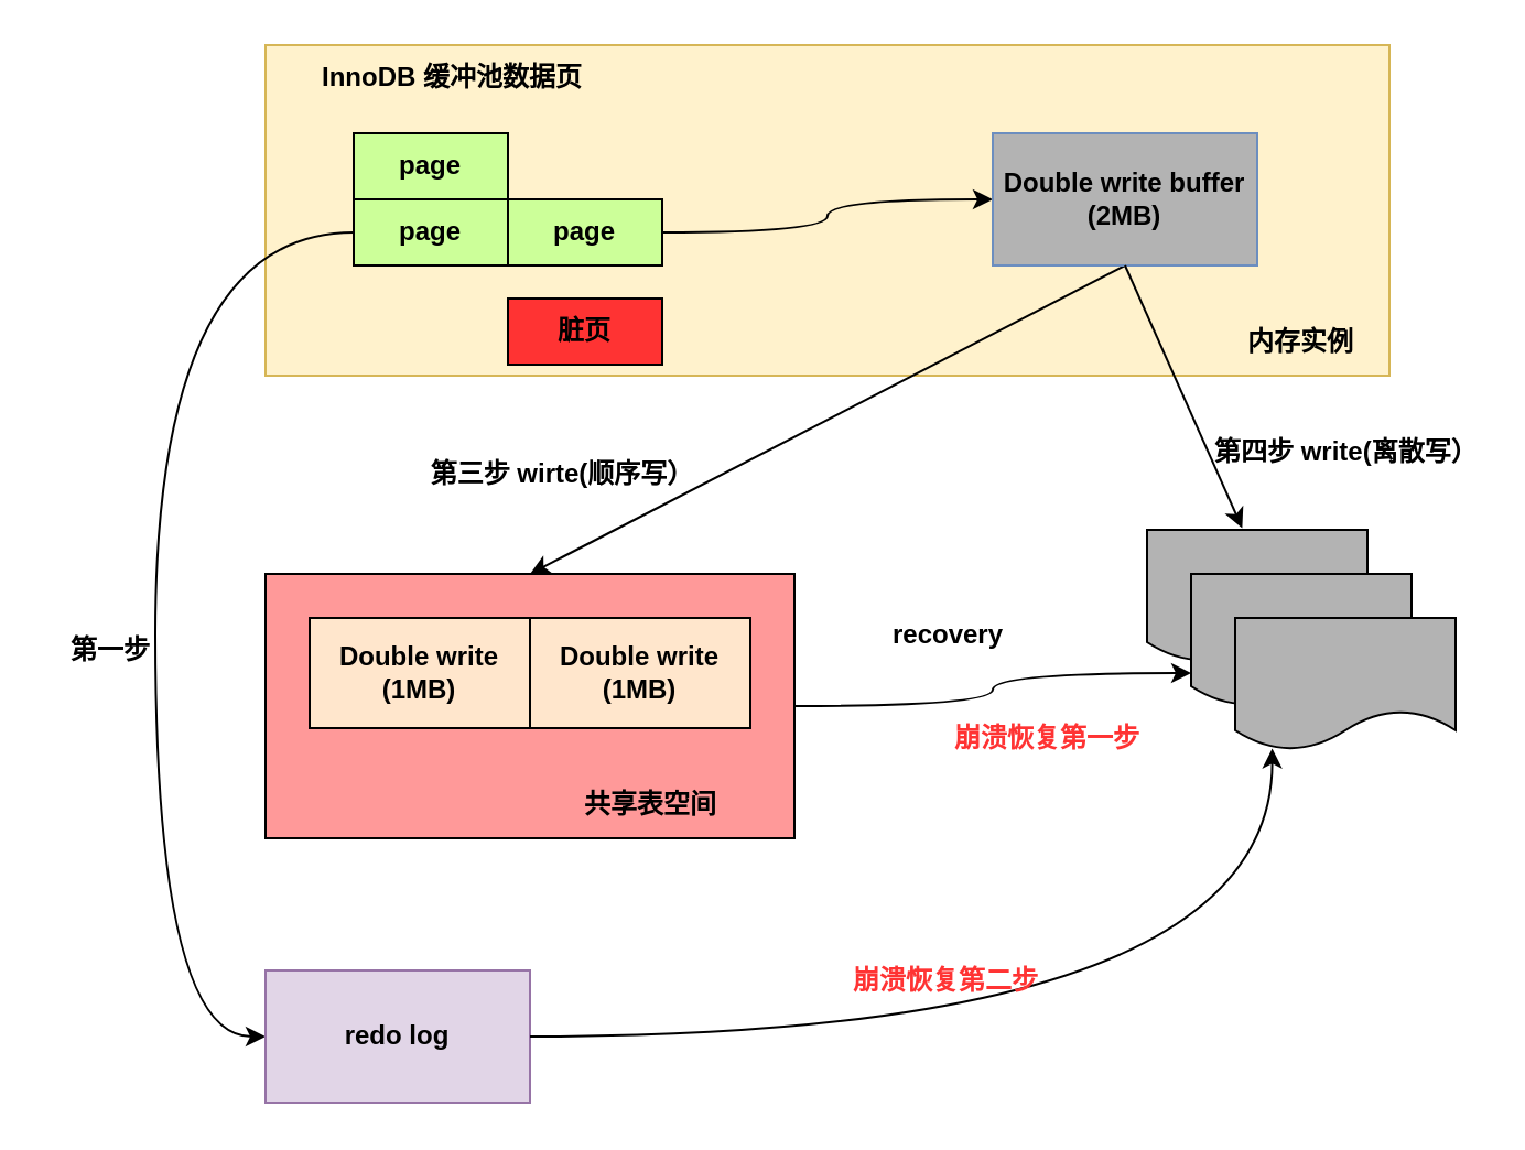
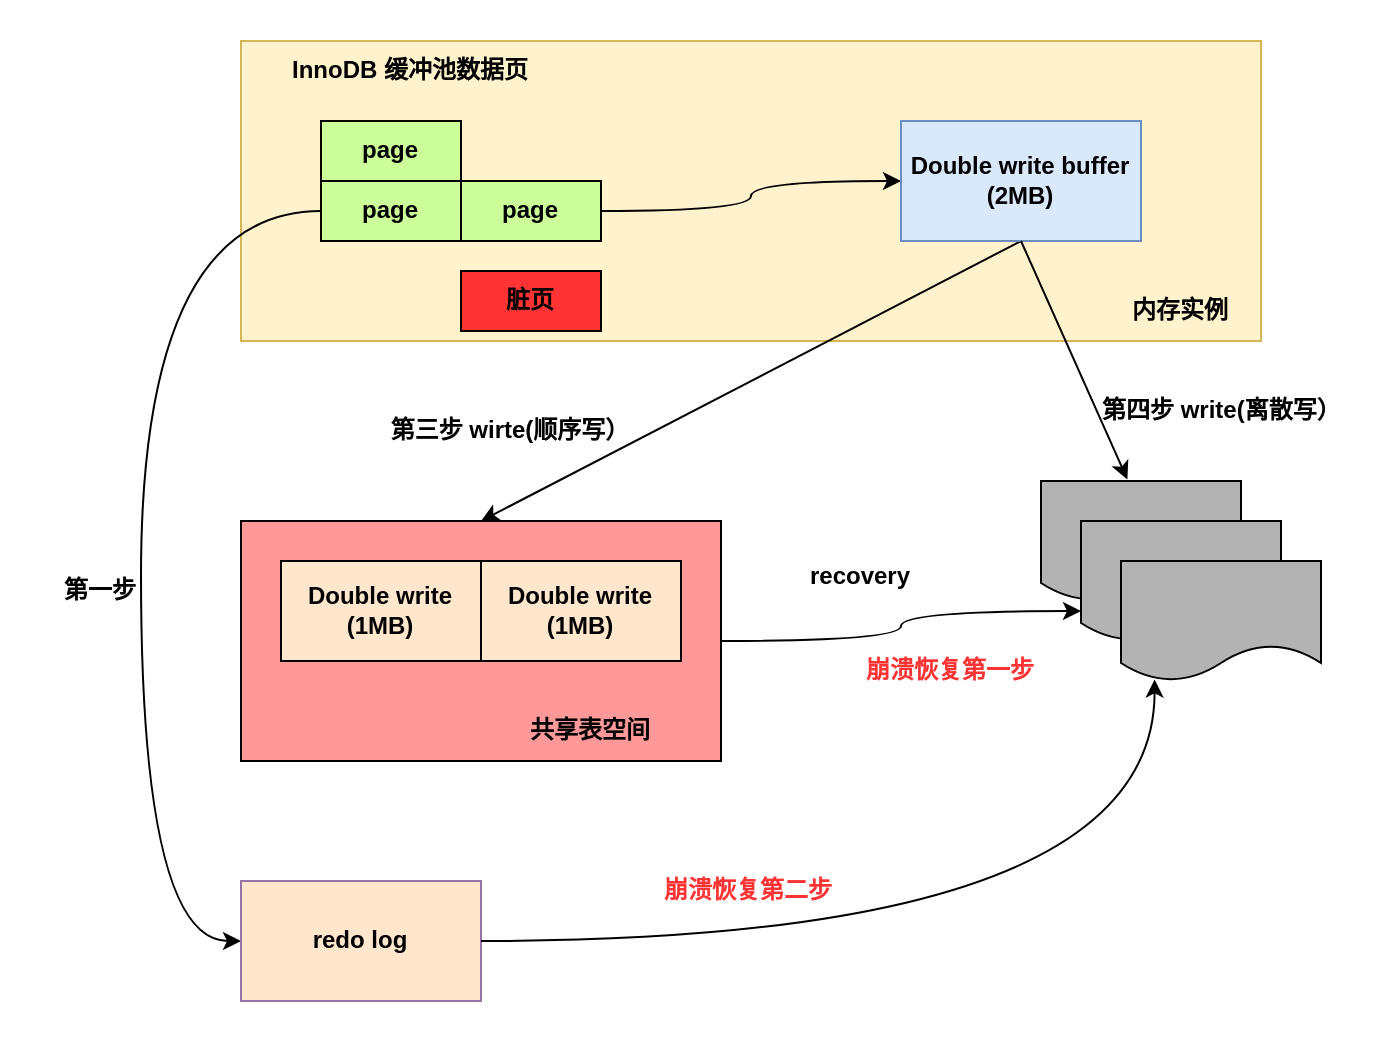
  <mxCell id="0" />
  <mxCell id="1" parent="0" />
  <mxCell id="2" value="" style="rounded=0;whiteSpace=wrap;html=1;fillColor=#fff2cc;strokeColor=#d6b656;" vertex="1" parent="1"><mxGeometry x="120" y="20" width="510" height="150" as="geometry" /></mxCell>
  <mxCell id="3" value="page" style="rounded=0;whiteSpace=wrap;html=1;fillColor=#CCFF99;fontStyle=1" vertex="1" parent="1"><mxGeometry x="160" y="60" width="70" height="30" as="geometry" /></mxCell>
  <mxCell id="4" value="&lt;b&gt;脏页&lt;/b&gt;" style="rounded=0;whiteSpace=wrap;html=1;fillColor=#FF3333;" vertex="1" parent="1"><mxGeometry x="230" y="135" width="70" height="30" as="geometry" /></mxCell>
  <mxCell id="5" style="edgeStyle=orthogonalEdgeStyle;rounded=0;orthogonalLoop=1;jettySize=auto;html=1;exitX=0;exitY=0.5;exitDx=0;exitDy=0;entryX=0;entryY=0.5;entryDx=0;entryDy=0;curved=1;" edge="1" parent="1" source="6" target="12"><mxGeometry relative="1" as="geometry"><Array as="points"><mxPoint x="70" y="105" /><mxPoint x="70" y="470" /></Array></mxGeometry></mxCell>
  <mxCell id="6" value="page" style="rounded=0;whiteSpace=wrap;html=1;fillColor=#CCFF99;fontStyle=1" vertex="1" parent="1"><mxGeometry x="160" y="90" width="70" height="30" as="geometry" /></mxCell>
  <mxCell id="7" style="edgeStyle=orthogonalEdgeStyle;rounded=0;orthogonalLoop=1;jettySize=auto;html=1;exitX=1;exitY=0.5;exitDx=0;exitDy=0;entryX=0;entryY=0.5;entryDx=0;entryDy=0;curved=1;" edge="1" parent="1" source="8" target="11"><mxGeometry relative="1" as="geometry" /></mxCell>
  <mxCell id="8" value="page" style="rounded=0;whiteSpace=wrap;html=1;fillColor=#CCFF99;fontStyle=1" vertex="1" parent="1"><mxGeometry x="230" y="90" width="70" height="30" as="geometry" /></mxCell>
  <mxCell id="9" value="&lt;b&gt;InnoDB 缓冲池数据页&lt;/b&gt;" style="text;html=1;align=center;verticalAlign=middle;whiteSpace=wrap;rounded=0;" vertex="1" parent="1"><mxGeometry x="140" y="20" width="130" height="30" as="geometry" /></mxCell>
  <mxCell id="10" style="rounded=0;orthogonalLoop=1;jettySize=auto;html=1;exitX=0.5;exitY=1;exitDx=0;exitDy=0;entryX=0.5;entryY=0;entryDx=0;entryDy=0;" edge="1" parent="1" source="11" target="14"><mxGeometry relative="1" as="geometry" /></mxCell>
- <mxCell id="11" value="Double write buffer&lt;br&gt;(2MB)" style="rounded=0;whiteSpace=wrap;html=1;fillColor=#b3b3b3;strokeColor=#6c8ebf;fontStyle=1;" vertex="1" parent="1"><mxGeometry x="450" y="60" width="120" height="60" as="geometry" /></mxCell>
- <mxCell id="12" value="redo log" style="rounded=0;whiteSpace=wrap;html=1;fillColor=#e1d5e7;strokeColor=#9673a6;fontStyle=1" vertex="1" parent="1"><mxGeometry x="120" y="440" width="120" height="60" as="geometry" /></mxCell>
+ <mxCell id="11" value="Double write buffer&lt;br&gt;(2MB)" style="rounded=0;whiteSpace=wrap;html=1;fillColor=#dae8fc;strokeColor=#6c8ebf;fontStyle=1" vertex="1" parent="1"><mxGeometry x="450" y="60" width="120" height="60" as="geometry" /></mxCell>
+ <mxCell id="12" value="redo log" style="rounded=0;whiteSpace=wrap;html=1;fillColor=#ffe6cc;strokeColor=#9673a6;fontStyle=1;" vertex="1" parent="1"><mxGeometry x="120" y="440" width="120" height="60" as="geometry" /></mxCell>
  <mxCell id="13" style="edgeStyle=orthogonalEdgeStyle;rounded=0;orthogonalLoop=1;jettySize=auto;html=1;exitX=1;exitY=0.5;exitDx=0;exitDy=0;curved=1;entryX=0;entryY=0.75;entryDx=0;entryDy=0;" edge="1" parent="1" source="14" target="20"><mxGeometry relative="1" as="geometry" /></mxCell>
  <mxCell id="14" value="" style="rounded=0;whiteSpace=wrap;html=1;fillColor=#FF9999;" vertex="1" parent="1"><mxGeometry x="120" y="260" width="240" height="120" as="geometry" /></mxCell>
  <mxCell id="15" value="Double write&lt;br&gt;(1MB)" style="rounded=0;whiteSpace=wrap;html=1;fillColor=#FFE6CC;fontStyle=1" vertex="1" parent="1"><mxGeometry x="140" y="280" width="100" height="50" as="geometry" /></mxCell>
  <mxCell id="16" value="Double write&lt;br&gt;(1MB)" style="rounded=0;whiteSpace=wrap;html=1;fillColor=#FFE6CC;fontStyle=1" vertex="1" parent="1"><mxGeometry x="240" y="280" width="100" height="50" as="geometry" /></mxCell>
  <mxCell id="17" value="共享表空间" style="text;html=1;align=center;verticalAlign=middle;whiteSpace=wrap;rounded=0;fontStyle=1" vertex="1" parent="1"><mxGeometry x="250" y="350" width="90" height="30" as="geometry" /></mxCell>
  <mxCell id="18" value="&lt;b&gt;第一步&lt;/b&gt;" style="text;html=1;align=center;verticalAlign=middle;whiteSpace=wrap;rounded=0;" vertex="1" parent="1"><mxGeometry x="20" y="280" width="60" height="30" as="geometry" /></mxCell>
  <mxCell id="19" value="" style="shape=document;whiteSpace=wrap;html=1;boundedLbl=1;fillColor=#B3B3B3;" vertex="1" parent="1"><mxGeometry x="520" y="240" width="100" height="60" as="geometry" /></mxCell>
  <mxCell id="20" value="" style="shape=document;whiteSpace=wrap;html=1;boundedLbl=1;fillColor=#B3B3B3;" vertex="1" parent="1"><mxGeometry x="540" y="260" width="100" height="60" as="geometry" /></mxCell>
  <mxCell id="21" value="" style="shape=document;whiteSpace=wrap;html=1;boundedLbl=1;fillColor=#B3B3B3;" vertex="1" parent="1"><mxGeometry x="560" y="280" width="100" height="60" as="geometry" /></mxCell>
  <mxCell id="22" style="rounded=0;orthogonalLoop=1;jettySize=auto;html=1;exitX=0.5;exitY=1;exitDx=0;exitDy=0;entryX=0.432;entryY=-0.013;entryDx=0;entryDy=0;entryPerimeter=0;" edge="1" parent="1" source="11" target="19"><mxGeometry relative="1" as="geometry" /></mxCell>
  <mxCell id="23" value="第三步 wirte(顺序写）" style="text;html=1;align=center;verticalAlign=middle;whiteSpace=wrap;rounded=0;fontStyle=1" vertex="1" parent="1"><mxGeometry x="190" y="200" width="130" height="30" as="geometry" /></mxCell>
  <mxCell id="24" value="&lt;b&gt;第四步 write(离散写）&lt;/b&gt;" style="text;html=1;align=center;verticalAlign=middle;whiteSpace=wrap;rounded=0;" vertex="1" parent="1"><mxGeometry x="550" y="190" width="120" height="30" as="geometry" /></mxCell>
  <mxCell id="25" value="&lt;b&gt;recovery&lt;/b&gt;" style="text;html=1;align=center;verticalAlign=middle;whiteSpace=wrap;rounded=0;" vertex="1" parent="1"><mxGeometry x="400" y="275" width="60" height="25" as="geometry" /></mxCell>
  <mxCell id="26" value="&lt;font color=&quot;#ff3333&quot;&gt;崩溃恢复第一步&lt;/font&gt;" style="text;html=1;align=center;verticalAlign=middle;whiteSpace=wrap;rounded=0;fontStyle=1" vertex="1" parent="1"><mxGeometry x="430" y="320" width="90" height="30" as="geometry" /></mxCell>
  <mxCell id="27" style="edgeStyle=orthogonalEdgeStyle;rounded=0;orthogonalLoop=1;jettySize=auto;html=1;exitX=1;exitY=0.5;exitDx=0;exitDy=0;entryX=0.168;entryY=0.987;entryDx=0;entryDy=0;entryPerimeter=0;curved=1;" edge="1" parent="1" source="12" target="21"><mxGeometry relative="1" as="geometry" /></mxCell>
- <mxCell id="28" value="&lt;font color=&quot;#ff3333&quot;&gt;崩溃恢复第二步&lt;/font&gt;" style="text;html=1;align=center;verticalAlign=middle;whiteSpace=wrap;rounded=0;fontStyle=1" vertex="1" parent="1"><mxGeometry x="384" y="430" width="90" height="30" as="geometry" /></mxCell>
+ <mxCell id="28" value="&lt;font color=&quot;#ff3333&quot;&gt;崩溃恢复第二步&lt;/font&gt;" style="text;html=1;align=center;verticalAlign=middle;whiteSpace=wrap;rounded=0;fontStyle=1" vertex="1" parent="1"><mxGeometry x="329" y="430" width="90" height="30" as="geometry" /></mxCell>
  <mxCell id="29" value="&lt;b&gt;内存实例&lt;/b&gt;" style="text;html=1;align=center;verticalAlign=middle;whiteSpace=wrap;rounded=0;" vertex="1" parent="1"><mxGeometry x="560" y="140" width="60" height="30" as="geometry" /></mxCell>
